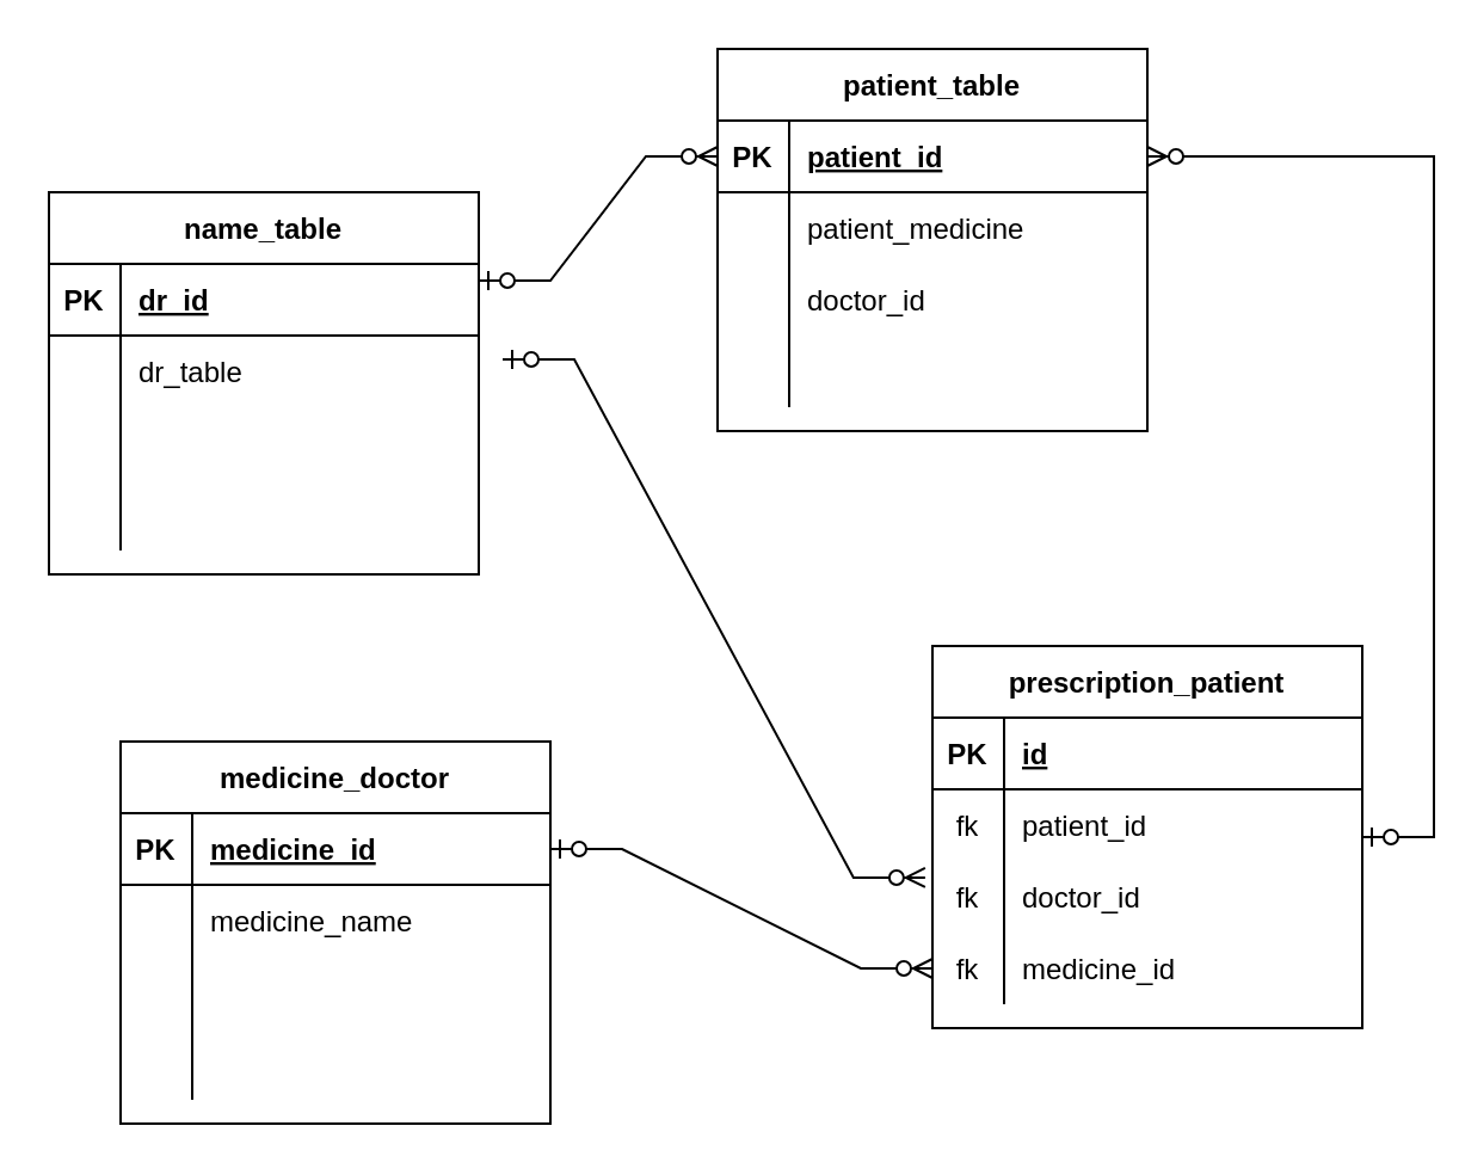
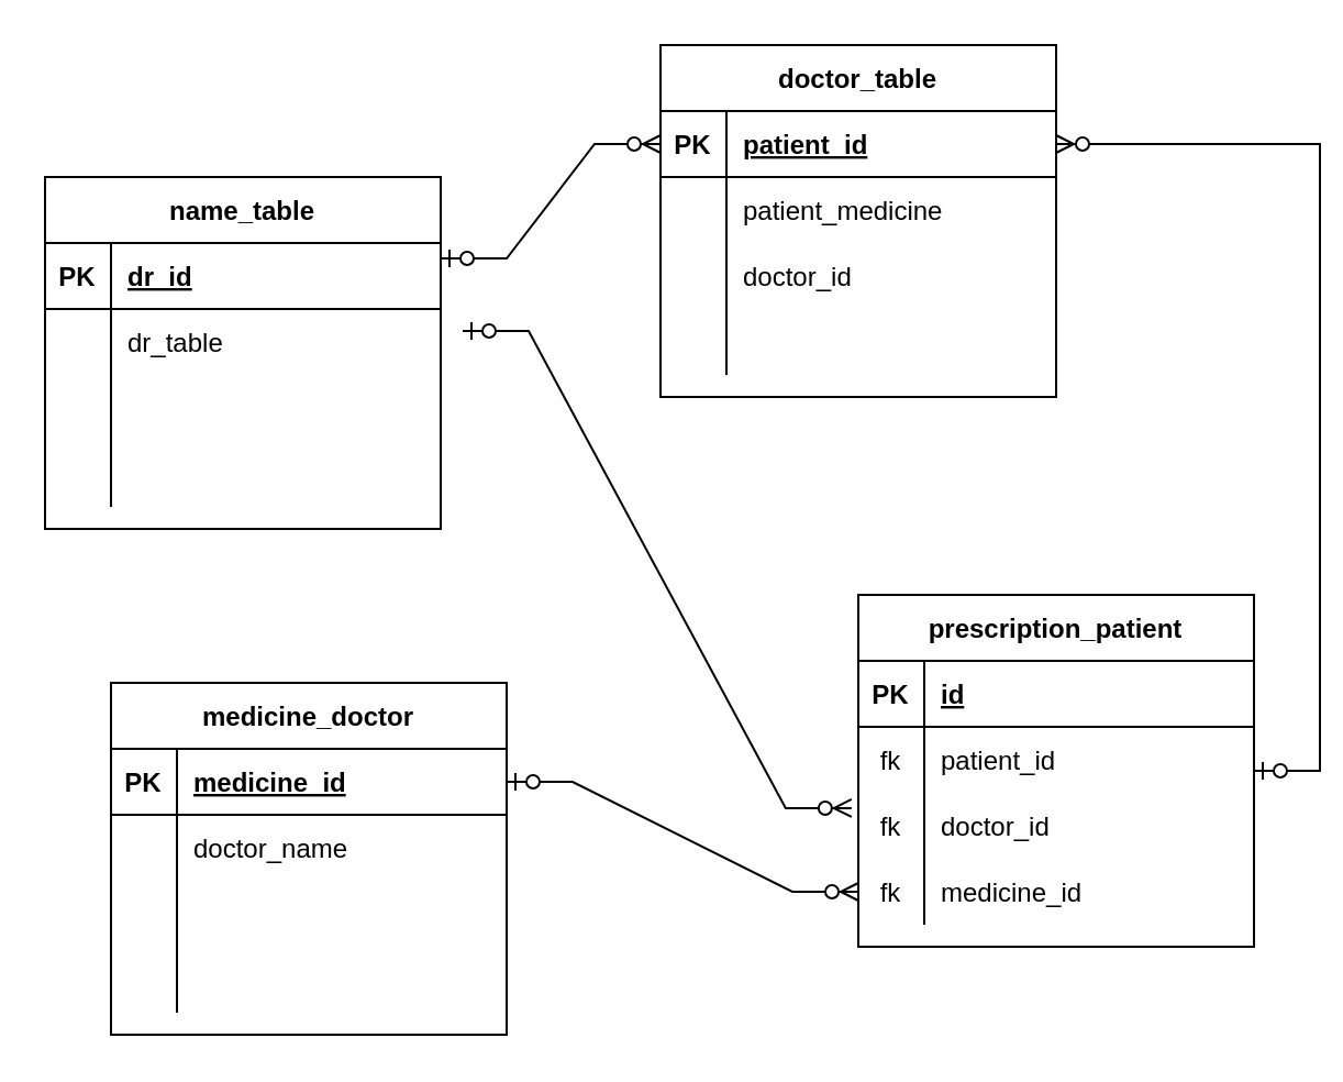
  <mxCell id="0" />
  <mxCell id="1" parent="0" />
  <mxCell id="2" value="name_table" style="shape=table;startSize=30;container=1;collapsible=1;childLayout=tableLayout;fixedRows=1;rowLines=0;fontStyle=1;align=center;resizeLast=1;" vertex="1" parent="1"><mxGeometry x="20" y="80" width="180" height="160" as="geometry" /></mxCell>
  <mxCell id="3" value="" style="shape=tableRow;horizontal=0;startSize=0;swimlaneHead=0;swimlaneBody=0;fillColor=none;collapsible=0;dropTarget=0;points=[[0,0.5],[1,0.5]];portConstraint=eastwest;top=0;left=0;right=0;bottom=1;" vertex="1" parent="2"><mxGeometry y="30" width="180" height="30" as="geometry" /></mxCell>
  <mxCell id="4" value="PK" style="shape=partialRectangle;connectable=0;fillColor=none;top=0;left=0;bottom=0;right=0;fontStyle=1;overflow=hidden;" vertex="1" parent="3"><mxGeometry width="30" height="30" as="geometry"><mxRectangle width="30" height="30" as="alternateBounds" /></mxGeometry></mxCell>
  <mxCell id="5" value="dr_id" style="shape=partialRectangle;connectable=0;fillColor=none;top=0;left=0;bottom=0;right=0;align=left;spacingLeft=6;fontStyle=5;overflow=hidden;" vertex="1" parent="3"><mxGeometry x="30" width="150" height="30" as="geometry"><mxRectangle width="150" height="30" as="alternateBounds" /></mxGeometry></mxCell>
  <mxCell id="6" value="" style="shape=tableRow;horizontal=0;startSize=0;swimlaneHead=0;swimlaneBody=0;fillColor=none;collapsible=0;dropTarget=0;points=[[0,0.5],[1,0.5]];portConstraint=eastwest;top=0;left=0;right=0;bottom=0;" vertex="1" parent="2"><mxGeometry y="60" width="180" height="30" as="geometry" /></mxCell>
  <mxCell id="7" value="" style="shape=partialRectangle;connectable=0;fillColor=none;top=0;left=0;bottom=0;right=0;editable=1;overflow=hidden;" vertex="1" parent="6"><mxGeometry width="30" height="30" as="geometry"><mxRectangle width="30" height="30" as="alternateBounds" /></mxGeometry></mxCell>
  <mxCell id="8" value="dr_table" style="shape=partialRectangle;connectable=0;fillColor=none;top=0;left=0;bottom=0;right=0;align=left;spacingLeft=6;overflow=hidden;" vertex="1" parent="6"><mxGeometry x="30" width="150" height="30" as="geometry"><mxRectangle width="150" height="30" as="alternateBounds" /></mxGeometry></mxCell>
  <mxCell id="9" value="" style="shape=tableRow;horizontal=0;startSize=0;swimlaneHead=0;swimlaneBody=0;fillColor=none;collapsible=0;dropTarget=0;points=[[0,0.5],[1,0.5]];portConstraint=eastwest;top=0;left=0;right=0;bottom=0;" vertex="1" parent="2"><mxGeometry y="90" width="180" height="30" as="geometry" /></mxCell>
  <mxCell id="10" value="" style="shape=partialRectangle;connectable=0;fillColor=none;top=0;left=0;bottom=0;right=0;editable=1;overflow=hidden;" vertex="1" parent="9"><mxGeometry width="30" height="30" as="geometry"><mxRectangle width="30" height="30" as="alternateBounds" /></mxGeometry></mxCell>
  <mxCell id="11" value="" style="shape=partialRectangle;connectable=0;fillColor=none;top=0;left=0;bottom=0;right=0;align=left;spacingLeft=6;overflow=hidden;" vertex="1" parent="9"><mxGeometry x="30" width="150" height="30" as="geometry"><mxRectangle width="150" height="30" as="alternateBounds" /></mxGeometry></mxCell>
  <mxCell id="12" value="" style="shape=tableRow;horizontal=0;startSize=0;swimlaneHead=0;swimlaneBody=0;fillColor=none;collapsible=0;dropTarget=0;points=[[0,0.5],[1,0.5]];portConstraint=eastwest;top=0;left=0;right=0;bottom=0;" vertex="1" parent="2"><mxGeometry y="120" width="180" height="30" as="geometry" /></mxCell>
  <mxCell id="13" value="" style="shape=partialRectangle;connectable=0;fillColor=none;top=0;left=0;bottom=0;right=0;editable=1;overflow=hidden;" vertex="1" parent="12"><mxGeometry width="30" height="30" as="geometry"><mxRectangle width="30" height="30" as="alternateBounds" /></mxGeometry></mxCell>
  <mxCell id="14" value="" style="shape=partialRectangle;connectable=0;fillColor=none;top=0;left=0;bottom=0;right=0;align=left;spacingLeft=6;overflow=hidden;" vertex="1" parent="12"><mxGeometry x="30" width="150" height="30" as="geometry"><mxRectangle width="150" height="30" as="alternateBounds" /></mxGeometry></mxCell>
- <mxCell id="15" value="patient_table" style="shape=table;startSize=30;container=1;collapsible=1;childLayout=tableLayout;fixedRows=1;rowLines=0;fontStyle=1;align=center;resizeLast=1;" vertex="1" parent="1"><mxGeometry x="300" y="20" width="180" height="160" as="geometry" /></mxCell>
+ <mxCell id="15" value="doctor_table" style="shape=table;startSize=30;container=1;collapsible=1;childLayout=tableLayout;fixedRows=1;rowLines=0;fontStyle=1;align=center;resizeLast=1;" vertex="1" parent="1"><mxGeometry x="300" y="20" width="180" height="160" as="geometry" /></mxCell>
  <mxCell id="16" value="" style="shape=tableRow;horizontal=0;startSize=0;swimlaneHead=0;swimlaneBody=0;fillColor=none;collapsible=0;dropTarget=0;points=[[0,0.5],[1,0.5]];portConstraint=eastwest;top=0;left=0;right=0;bottom=1;" vertex="1" parent="15"><mxGeometry y="30" width="180" height="30" as="geometry" /></mxCell>
  <mxCell id="17" value="PK" style="shape=partialRectangle;connectable=0;fillColor=none;top=0;left=0;bottom=0;right=0;fontStyle=1;overflow=hidden;" vertex="1" parent="16"><mxGeometry width="30" height="30" as="geometry"><mxRectangle width="30" height="30" as="alternateBounds" /></mxGeometry></mxCell>
  <mxCell id="18" value="patient_id" style="shape=partialRectangle;connectable=0;fillColor=none;top=0;left=0;bottom=0;right=0;align=left;spacingLeft=6;fontStyle=5;overflow=hidden;" vertex="1" parent="16"><mxGeometry x="30" width="150" height="30" as="geometry"><mxRectangle width="150" height="30" as="alternateBounds" /></mxGeometry></mxCell>
  <mxCell id="19" value="" style="shape=tableRow;horizontal=0;startSize=0;swimlaneHead=0;swimlaneBody=0;fillColor=none;collapsible=0;dropTarget=0;points=[[0,0.5],[1,0.5]];portConstraint=eastwest;top=0;left=0;right=0;bottom=0;" vertex="1" parent="15"><mxGeometry y="60" width="180" height="30" as="geometry" /></mxCell>
  <mxCell id="20" value="" style="shape=partialRectangle;connectable=0;fillColor=none;top=0;left=0;bottom=0;right=0;editable=1;overflow=hidden;" vertex="1" parent="19"><mxGeometry width="30" height="30" as="geometry"><mxRectangle width="30" height="30" as="alternateBounds" /></mxGeometry></mxCell>
  <mxCell id="21" value="patient_medicine" style="shape=partialRectangle;connectable=0;fillColor=none;top=0;left=0;bottom=0;right=0;align=left;spacingLeft=6;overflow=hidden;" vertex="1" parent="19"><mxGeometry x="30" width="150" height="30" as="geometry"><mxRectangle width="150" height="30" as="alternateBounds" /></mxGeometry></mxCell>
  <mxCell id="22" value="" style="shape=tableRow;horizontal=0;startSize=0;swimlaneHead=0;swimlaneBody=0;fillColor=none;collapsible=0;dropTarget=0;points=[[0,0.5],[1,0.5]];portConstraint=eastwest;top=0;left=0;right=0;bottom=0;" vertex="1" parent="15"><mxGeometry y="90" width="180" height="30" as="geometry" /></mxCell>
  <mxCell id="23" value="" style="shape=partialRectangle;connectable=0;fillColor=none;top=0;left=0;bottom=0;right=0;editable=1;overflow=hidden;" vertex="1" parent="22"><mxGeometry width="30" height="30" as="geometry"><mxRectangle width="30" height="30" as="alternateBounds" /></mxGeometry></mxCell>
  <mxCell id="24" value="doctor_id" style="shape=partialRectangle;connectable=0;fillColor=none;top=0;left=0;bottom=0;right=0;align=left;spacingLeft=6;overflow=hidden;" vertex="1" parent="22"><mxGeometry x="30" width="150" height="30" as="geometry"><mxRectangle width="150" height="30" as="alternateBounds" /></mxGeometry></mxCell>
  <mxCell id="25" value="" style="shape=tableRow;horizontal=0;startSize=0;swimlaneHead=0;swimlaneBody=0;fillColor=none;collapsible=0;dropTarget=0;points=[[0,0.5],[1,0.5]];portConstraint=eastwest;top=0;left=0;right=0;bottom=0;" vertex="1" parent="15"><mxGeometry y="120" width="180" height="30" as="geometry" /></mxCell>
  <mxCell id="26" value="" style="shape=partialRectangle;connectable=0;fillColor=none;top=0;left=0;bottom=0;right=0;editable=1;overflow=hidden;" vertex="1" parent="25"><mxGeometry width="30" height="30" as="geometry"><mxRectangle width="30" height="30" as="alternateBounds" /></mxGeometry></mxCell>
  <mxCell id="27" value="" style="shape=partialRectangle;connectable=0;fillColor=none;top=0;left=0;bottom=0;right=0;align=left;spacingLeft=6;overflow=hidden;" vertex="1" parent="25"><mxGeometry x="30" width="150" height="30" as="geometry"><mxRectangle width="150" height="30" as="alternateBounds" /></mxGeometry></mxCell>
  <mxCell id="28" value="medicine_doctor" style="shape=table;startSize=30;container=1;collapsible=1;childLayout=tableLayout;fixedRows=1;rowLines=0;fontStyle=1;align=center;resizeLast=1;" vertex="1" parent="1"><mxGeometry x="50" y="310" width="180" height="160" as="geometry" /></mxCell>
  <mxCell id="29" value="" style="shape=tableRow;horizontal=0;startSize=0;swimlaneHead=0;swimlaneBody=0;fillColor=none;collapsible=0;dropTarget=0;points=[[0,0.5],[1,0.5]];portConstraint=eastwest;top=0;left=0;right=0;bottom=1;" vertex="1" parent="28"><mxGeometry y="30" width="180" height="30" as="geometry" /></mxCell>
  <mxCell id="30" value="PK" style="shape=partialRectangle;connectable=0;fillColor=none;top=0;left=0;bottom=0;right=0;fontStyle=1;overflow=hidden;" vertex="1" parent="29"><mxGeometry width="30" height="30" as="geometry"><mxRectangle width="30" height="30" as="alternateBounds" /></mxGeometry></mxCell>
  <mxCell id="31" value="medicine_id" style="shape=partialRectangle;connectable=0;fillColor=none;top=0;left=0;bottom=0;right=0;align=left;spacingLeft=6;fontStyle=5;overflow=hidden;" vertex="1" parent="29"><mxGeometry x="30" width="150" height="30" as="geometry"><mxRectangle width="150" height="30" as="alternateBounds" /></mxGeometry></mxCell>
  <mxCell id="32" value="" style="shape=tableRow;horizontal=0;startSize=0;swimlaneHead=0;swimlaneBody=0;fillColor=none;collapsible=0;dropTarget=0;points=[[0,0.5],[1,0.5]];portConstraint=eastwest;top=0;left=0;right=0;bottom=0;" vertex="1" parent="28"><mxGeometry y="60" width="180" height="30" as="geometry" /></mxCell>
  <mxCell id="33" value="" style="shape=partialRectangle;connectable=0;fillColor=none;top=0;left=0;bottom=0;right=0;editable=1;overflow=hidden;" vertex="1" parent="32"><mxGeometry width="30" height="30" as="geometry"><mxRectangle width="30" height="30" as="alternateBounds" /></mxGeometry></mxCell>
- <mxCell id="34" value="medicine_name" style="shape=partialRectangle;connectable=0;fillColor=none;top=0;left=0;bottom=0;right=0;align=left;spacingLeft=6;overflow=hidden;" vertex="1" parent="32"><mxGeometry x="30" width="150" height="30" as="geometry"><mxRectangle width="150" height="30" as="alternateBounds" /></mxGeometry></mxCell>
+ <mxCell id="34" value="doctor_name" style="shape=partialRectangle;connectable=0;fillColor=none;top=0;left=0;bottom=0;right=0;align=left;spacingLeft=6;overflow=hidden;" vertex="1" parent="32"><mxGeometry x="30" width="150" height="30" as="geometry"><mxRectangle width="150" height="30" as="alternateBounds" /></mxGeometry></mxCell>
  <mxCell id="35" value="" style="shape=tableRow;horizontal=0;startSize=0;swimlaneHead=0;swimlaneBody=0;fillColor=none;collapsible=0;dropTarget=0;points=[[0,0.5],[1,0.5]];portConstraint=eastwest;top=0;left=0;right=0;bottom=0;" vertex="1" parent="28"><mxGeometry y="90" width="180" height="30" as="geometry" /></mxCell>
  <mxCell id="36" value="" style="shape=partialRectangle;connectable=0;fillColor=none;top=0;left=0;bottom=0;right=0;editable=1;overflow=hidden;" vertex="1" parent="35"><mxGeometry width="30" height="30" as="geometry"><mxRectangle width="30" height="30" as="alternateBounds" /></mxGeometry></mxCell>
  <mxCell id="37" value="" style="shape=partialRectangle;connectable=0;fillColor=none;top=0;left=0;bottom=0;right=0;align=left;spacingLeft=6;overflow=hidden;" vertex="1" parent="35"><mxGeometry x="30" width="150" height="30" as="geometry"><mxRectangle width="150" height="30" as="alternateBounds" /></mxGeometry></mxCell>
  <mxCell id="38" value="" style="shape=tableRow;horizontal=0;startSize=0;swimlaneHead=0;swimlaneBody=0;fillColor=none;collapsible=0;dropTarget=0;points=[[0,0.5],[1,0.5]];portConstraint=eastwest;top=0;left=0;right=0;bottom=0;" vertex="1" parent="28"><mxGeometry y="120" width="180" height="30" as="geometry" /></mxCell>
  <mxCell id="39" value="" style="shape=partialRectangle;connectable=0;fillColor=none;top=0;left=0;bottom=0;right=0;editable=1;overflow=hidden;" vertex="1" parent="38"><mxGeometry width="30" height="30" as="geometry"><mxRectangle width="30" height="30" as="alternateBounds" /></mxGeometry></mxCell>
  <mxCell id="40" value="" style="shape=partialRectangle;connectable=0;fillColor=none;top=0;left=0;bottom=0;right=0;align=left;spacingLeft=6;overflow=hidden;" vertex="1" parent="38"><mxGeometry x="30" width="150" height="30" as="geometry"><mxRectangle width="150" height="30" as="alternateBounds" /></mxGeometry></mxCell>
  <mxCell id="41" value="prescription_patient" style="shape=table;startSize=30;container=1;collapsible=1;childLayout=tableLayout;fixedRows=1;rowLines=0;fontStyle=1;align=center;resizeLast=1;" vertex="1" parent="1"><mxGeometry x="390" y="270" width="180" height="160" as="geometry" /></mxCell>
  <mxCell id="42" value="" style="shape=tableRow;horizontal=0;startSize=0;swimlaneHead=0;swimlaneBody=0;fillColor=none;collapsible=0;dropTarget=0;points=[[0,0.5],[1,0.5]];portConstraint=eastwest;top=0;left=0;right=0;bottom=1;" vertex="1" parent="41"><mxGeometry y="30" width="180" height="30" as="geometry" /></mxCell>
  <mxCell id="43" value="PK" style="shape=partialRectangle;connectable=0;fillColor=none;top=0;left=0;bottom=0;right=0;fontStyle=1;overflow=hidden;" vertex="1" parent="42"><mxGeometry width="30" height="30" as="geometry"><mxRectangle width="30" height="30" as="alternateBounds" /></mxGeometry></mxCell>
  <mxCell id="44" value="id" style="shape=partialRectangle;connectable=0;fillColor=none;top=0;left=0;bottom=0;right=0;align=left;spacingLeft=6;fontStyle=5;overflow=hidden;" vertex="1" parent="42"><mxGeometry x="30" width="150" height="30" as="geometry"><mxRectangle width="150" height="30" as="alternateBounds" /></mxGeometry></mxCell>
  <mxCell id="45" value="" style="shape=tableRow;horizontal=0;startSize=0;swimlaneHead=0;swimlaneBody=0;fillColor=none;collapsible=0;dropTarget=0;points=[[0,0.5],[1,0.5]];portConstraint=eastwest;top=0;left=0;right=0;bottom=0;" vertex="1" parent="41"><mxGeometry y="60" width="180" height="30" as="geometry" /></mxCell>
  <mxCell id="46" value="fk" style="shape=partialRectangle;connectable=0;fillColor=none;top=0;left=0;bottom=0;right=0;editable=1;overflow=hidden;" vertex="1" parent="45"><mxGeometry width="30" height="30" as="geometry"><mxRectangle width="30" height="30" as="alternateBounds" /></mxGeometry></mxCell>
  <mxCell id="47" value="patient_id" style="shape=partialRectangle;connectable=0;fillColor=none;top=0;left=0;bottom=0;right=0;align=left;spacingLeft=6;overflow=hidden;" vertex="1" parent="45"><mxGeometry x="30" width="150" height="30" as="geometry"><mxRectangle width="150" height="30" as="alternateBounds" /></mxGeometry></mxCell>
  <mxCell id="48" value="" style="shape=tableRow;horizontal=0;startSize=0;swimlaneHead=0;swimlaneBody=0;fillColor=none;collapsible=0;dropTarget=0;points=[[0,0.5],[1,0.5]];portConstraint=eastwest;top=0;left=0;right=0;bottom=0;" vertex="1" parent="41"><mxGeometry y="90" width="180" height="30" as="geometry" /></mxCell>
  <mxCell id="49" value="fk" style="shape=partialRectangle;connectable=0;fillColor=none;top=0;left=0;bottom=0;right=0;editable=1;overflow=hidden;" vertex="1" parent="48"><mxGeometry width="30" height="30" as="geometry"><mxRectangle width="30" height="30" as="alternateBounds" /></mxGeometry></mxCell>
  <mxCell id="50" value="doctor_id" style="shape=partialRectangle;connectable=0;fillColor=none;top=0;left=0;bottom=0;right=0;align=left;spacingLeft=6;overflow=hidden;" vertex="1" parent="48"><mxGeometry x="30" width="150" height="30" as="geometry"><mxRectangle width="150" height="30" as="alternateBounds" /></mxGeometry></mxCell>
  <mxCell id="51" value="" style="shape=tableRow;horizontal=0;startSize=0;swimlaneHead=0;swimlaneBody=0;fillColor=none;collapsible=0;dropTarget=0;points=[[0,0.5],[1,0.5]];portConstraint=eastwest;top=0;left=0;right=0;bottom=0;" vertex="1" parent="41"><mxGeometry y="120" width="180" height="30" as="geometry" /></mxCell>
  <mxCell id="52" value="fk" style="shape=partialRectangle;connectable=0;fillColor=none;top=0;left=0;bottom=0;right=0;editable=1;overflow=hidden;" vertex="1" parent="51"><mxGeometry width="30" height="30" as="geometry"><mxRectangle width="30" height="30" as="alternateBounds" /></mxGeometry></mxCell>
  <mxCell id="53" value="medicine_id" style="shape=partialRectangle;connectable=0;fillColor=none;top=0;left=0;bottom=0;right=0;align=left;spacingLeft=6;overflow=hidden;" vertex="1" parent="51"><mxGeometry x="30" width="150" height="30" as="geometry"><mxRectangle width="150" height="30" as="alternateBounds" /></mxGeometry></mxCell>
  <mxCell id="54" value="" style="edgeStyle=entityRelationEdgeStyle;fontSize=12;html=1;endArrow=ERzeroToMany;startArrow=ERzeroToOne;rounded=0;entryX=0;entryY=0.5;entryDx=0;entryDy=0;" edge="1" parent="1" target="16"><mxGeometry width="100" height="100" relative="1" as="geometry"><mxPoint x="200" y="117" as="sourcePoint" /><mxPoint x="324" y="100" as="targetPoint" /></mxGeometry></mxCell>
  <mxCell id="55" value="" style="edgeStyle=entityRelationEdgeStyle;fontSize=12;html=1;endArrow=ERzeroToMany;startArrow=ERzeroToOne;rounded=0;entryX=0;entryY=0.5;entryDx=0;entryDy=0;" edge="1" parent="1" source="29" target="51"><mxGeometry width="100" height="100" relative="1" as="geometry"><mxPoint x="210" y="440" as="sourcePoint" /><mxPoint x="310" y="340" as="targetPoint" /></mxGeometry></mxCell>
  <mxCell id="56" value="" style="edgeStyle=entityRelationEdgeStyle;fontSize=12;html=1;endArrow=ERzeroToMany;startArrow=ERzeroToOne;rounded=0;entryX=-0.017;entryY=0.233;entryDx=0;entryDy=0;entryPerimeter=0;" edge="1" parent="1" target="48"><mxGeometry width="100" height="100" relative="1" as="geometry"><mxPoint x="210" y="150" as="sourcePoint" /><mxPoint x="360" y="330" as="targetPoint" /></mxGeometry></mxCell>
  <mxCell id="57" value="" style="edgeStyle=entityRelationEdgeStyle;fontSize=12;html=1;endArrow=ERzeroToMany;startArrow=ERzeroToOne;rounded=0;entryX=1;entryY=0.5;entryDx=0;entryDy=0;" edge="1" parent="1" target="16"><mxGeometry width="100" height="100" relative="1" as="geometry"><mxPoint x="570" y="350" as="sourcePoint" /><mxPoint x="680" y="420" as="targetPoint" /></mxGeometry></mxCell>
